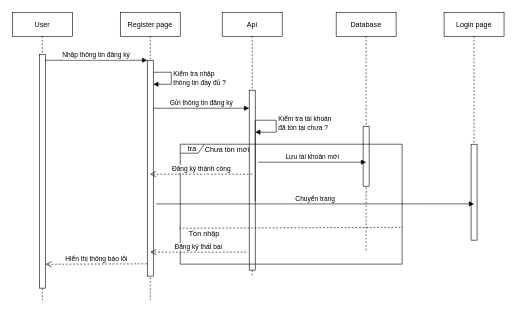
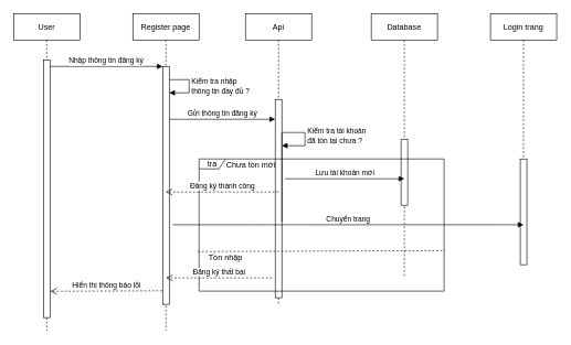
  <mxCell id="0" />
  <mxCell id="1" parent="0" />
  <mxCell id="2" value="User" style="shape=umlLifeline;perimeter=lifelinePerimeter;container=1;collapsible=0;recursiveResize=0;rounded=0;shadow=0;strokeWidth=1;" parent="1" vertex="1"><mxGeometry x="20" y="20" width="100" height="480" as="geometry" /></mxCell>
  <mxCell id="3" value="" style="points=[];perimeter=orthogonalPerimeter;rounded=0;shadow=0;strokeWidth=1;" parent="2" vertex="1"><mxGeometry x="45" y="70" width="10" height="390" as="geometry" /></mxCell>
  <mxCell id="4" value="Register page" style="shape=umlLifeline;perimeter=lifelinePerimeter;container=1;collapsible=0;recursiveResize=0;rounded=0;shadow=0;strokeWidth=1;" parent="1" vertex="1"><mxGeometry x="200" y="20" width="100" height="480" as="geometry" /></mxCell>
  <mxCell id="5" value="" style="points=[];perimeter=orthogonalPerimeter;rounded=0;shadow=0;strokeWidth=1;" parent="4" vertex="1"><mxGeometry x="45" y="80" width="10" height="360" as="geometry" /></mxCell>
  <mxCell id="6" value="Nhập thông tin đăng ký" style="verticalAlign=bottom;endArrow=block;entryX=0;entryY=0;shadow=0;strokeWidth=1;" parent="1" source="3" target="5" edge="1"><mxGeometry relative="1" as="geometry"><mxPoint x="175" y="100" as="sourcePoint" /></mxGeometry></mxCell>
  <mxCell id="7" value="Api" style="shape=umlLifeline;perimeter=lifelinePerimeter;container=1;collapsible=0;recursiveResize=0;rounded=0;shadow=0;strokeWidth=1;" vertex="1" parent="1"><mxGeometry x="370" y="20" width="100" height="440" as="geometry" /></mxCell>
  <mxCell id="8" value="" style="points=[];perimeter=orthogonalPerimeter;rounded=0;shadow=0;strokeWidth=1;" vertex="1" parent="7"><mxGeometry x="45" y="130" width="10" height="300" as="geometry" /></mxCell>
  <mxCell id="9" value="Kiểm tra tài khoản &lt;br&gt;đã tồn tại chưa ?" style="edgeStyle=orthogonalEdgeStyle;html=1;align=left;spacingLeft=2;endArrow=block;rounded=0;exitX=1.003;exitY=0.617;exitDx=0;exitDy=0;exitPerimeter=0;" edge="1" parent="7" source="8"><mxGeometry x="0.551" relative="1" as="geometry"><mxPoint x="60" y="180" as="sourcePoint" /><Array as="points"><mxPoint x="55" y="180" /><mxPoint x="90" y="180" /><mxPoint x="90" y="200" /></Array><mxPoint x="55" y="200" as="targetPoint" /><mxPoint as="offset" /></mxGeometry></mxCell>
  <mxCell id="10" value="Database" style="shape=umlLifeline;perimeter=lifelinePerimeter;container=1;collapsible=0;recursiveResize=0;rounded=0;shadow=0;strokeWidth=1;" vertex="1" parent="1"><mxGeometry x="560" y="20" width="100" height="400" as="geometry" /></mxCell>
  <mxCell id="11" value="" style="points=[];perimeter=orthogonalPerimeter;rounded=0;shadow=0;strokeWidth=1;" vertex="1" parent="10"><mxGeometry x="45" y="190" width="10" height="100" as="geometry" /></mxCell>
- <mxCell id="12" value="Login page" style="shape=umlLifeline;perimeter=lifelinePerimeter;container=1;collapsible=0;recursiveResize=0;rounded=0;shadow=0;strokeWidth=1;" vertex="1" parent="1"><mxGeometry x="740" y="20" width="100" height="300" as="geometry" /></mxCell>
+ <mxCell id="12" value="Login trang" style="shape=umlLifeline;perimeter=lifelinePerimeter;container=1;collapsible=0;recursiveResize=0;rounded=0;shadow=0;strokeWidth=1;" vertex="1" parent="1"><mxGeometry x="740" y="20" width="100" height="300" as="geometry" /></mxCell>
  <mxCell id="13" value="" style="points=[];perimeter=orthogonalPerimeter;rounded=0;shadow=0;strokeWidth=1;" vertex="1" parent="12"><mxGeometry x="45" y="220" width="10" height="160" as="geometry" /></mxCell>
  <mxCell id="14" value="Kiểm tra nhập&amp;nbsp;&lt;br&gt;thông tin đầy đủ ?" style="edgeStyle=orthogonalEdgeStyle;html=1;align=left;spacingLeft=2;endArrow=block;rounded=0;entryX=1;entryY=0;" edge="1" parent="1"><mxGeometry relative="1" as="geometry"><mxPoint x="255" y="120" as="sourcePoint" /><Array as="points"><mxPoint x="285" y="120" /></Array><mxPoint x="255" y="140" as="targetPoint" /></mxGeometry></mxCell>
  <mxCell id="15" value="Gửi thông tin đăng ký" style="html=1;verticalAlign=bottom;endArrow=block;" edge="1" parent="1" source="5" target="8"><mxGeometry width="80" relative="1" as="geometry"><mxPoint x="260" y="180" as="sourcePoint" /><mxPoint x="340" y="180" as="targetPoint" /><Array as="points"><mxPoint x="390" y="180" /></Array></mxGeometry></mxCell>
  <mxCell id="16" value="tra" style="shape=umlFrame;whiteSpace=wrap;html=1;width=40;height=15;" vertex="1" parent="1"><mxGeometry x="300" y="240" width="370" height="200" as="geometry" /></mxCell>
  <mxCell id="17" value="Chưa tồn mới&amp;nbsp;" style="text;html=1;strokeColor=none;fillColor=none;align=center;verticalAlign=middle;whiteSpace=wrap;rounded=0;" vertex="1" parent="1"><mxGeometry x="340" y="240" width="80" height="20" as="geometry" /></mxCell>
  <mxCell id="18" value="Lưu tài khoản mới" style="html=1;verticalAlign=bottom;endArrow=block;" edge="1" parent="1"><mxGeometry width="80" relative="1" as="geometry"><mxPoint x="430" y="270" as="sourcePoint" /><mxPoint x="610" y="270" as="targetPoint" /><Array as="points"><mxPoint x="565" y="270" /></Array></mxGeometry></mxCell>
  <mxCell id="19" value="Đăng ký thành công" style="html=1;verticalAlign=bottom;endArrow=open;dashed=1;endSize=8;" edge="1" parent="1" target="4"><mxGeometry relative="1" as="geometry"><mxPoint x="420" y="290" as="sourcePoint" /><mxPoint x="340" y="290" as="targetPoint" /></mxGeometry></mxCell>
  <mxCell id="20" value="Chuyển trang" style="html=1;verticalAlign=bottom;endArrow=block;entryX=0.5;entryY=0.622;entryDx=0;entryDy=0;entryPerimeter=0;" edge="1" parent="1" target="13"><mxGeometry width="80" relative="1" as="geometry"><mxPoint x="260" y="339.58" as="sourcePoint" /><mxPoint x="420" y="339.58" as="targetPoint" /><Array as="points"><mxPoint x="395" y="339.58" /></Array></mxGeometry></mxCell>
  <mxCell id="21" value="" style="endArrow=none;dashed=1;html=1;exitX=-0.005;exitY=0.701;exitDx=0;exitDy=0;exitPerimeter=0;entryX=1.003;entryY=0.693;entryDx=0;entryDy=0;entryPerimeter=0;" edge="1" parent="1" source="16" target="16"><mxGeometry width="50" height="50" relative="1" as="geometry"><mxPoint x="420" y="410" as="sourcePoint" /><mxPoint x="470" y="360" as="targetPoint" /></mxGeometry></mxCell>
  <mxCell id="22" value="Tồn nhập" style="text;html=1;strokeColor=none;fillColor=none;align=center;verticalAlign=middle;whiteSpace=wrap;rounded=0;" vertex="1" parent="1"><mxGeometry x="300" y="380" width="80" height="20" as="geometry" /></mxCell>
  <mxCell id="23" value="Đăng ký thất bại" style="html=1;verticalAlign=bottom;endArrow=open;dashed=1;endSize=8;" edge="1" parent="1"><mxGeometry relative="1" as="geometry"><mxPoint x="410" y="420" as="sourcePoint" /><mxPoint x="250" y="420" as="targetPoint" /></mxGeometry></mxCell>
  <mxCell id="24" value="Hiển thị thông báo lỗi" style="html=1;verticalAlign=bottom;endArrow=open;dashed=1;endSize=8;exitX=-0.08;exitY=0.943;exitDx=0;exitDy=0;exitPerimeter=0;entryX=1.04;entryY=0.898;entryDx=0;entryDy=0;entryPerimeter=0;" edge="1" parent="1" source="5" target="3"><mxGeometry relative="1" as="geometry"><mxPoint x="230" y="440" as="sourcePoint" /><mxPoint x="150" y="440" as="targetPoint" /></mxGeometry></mxCell>
